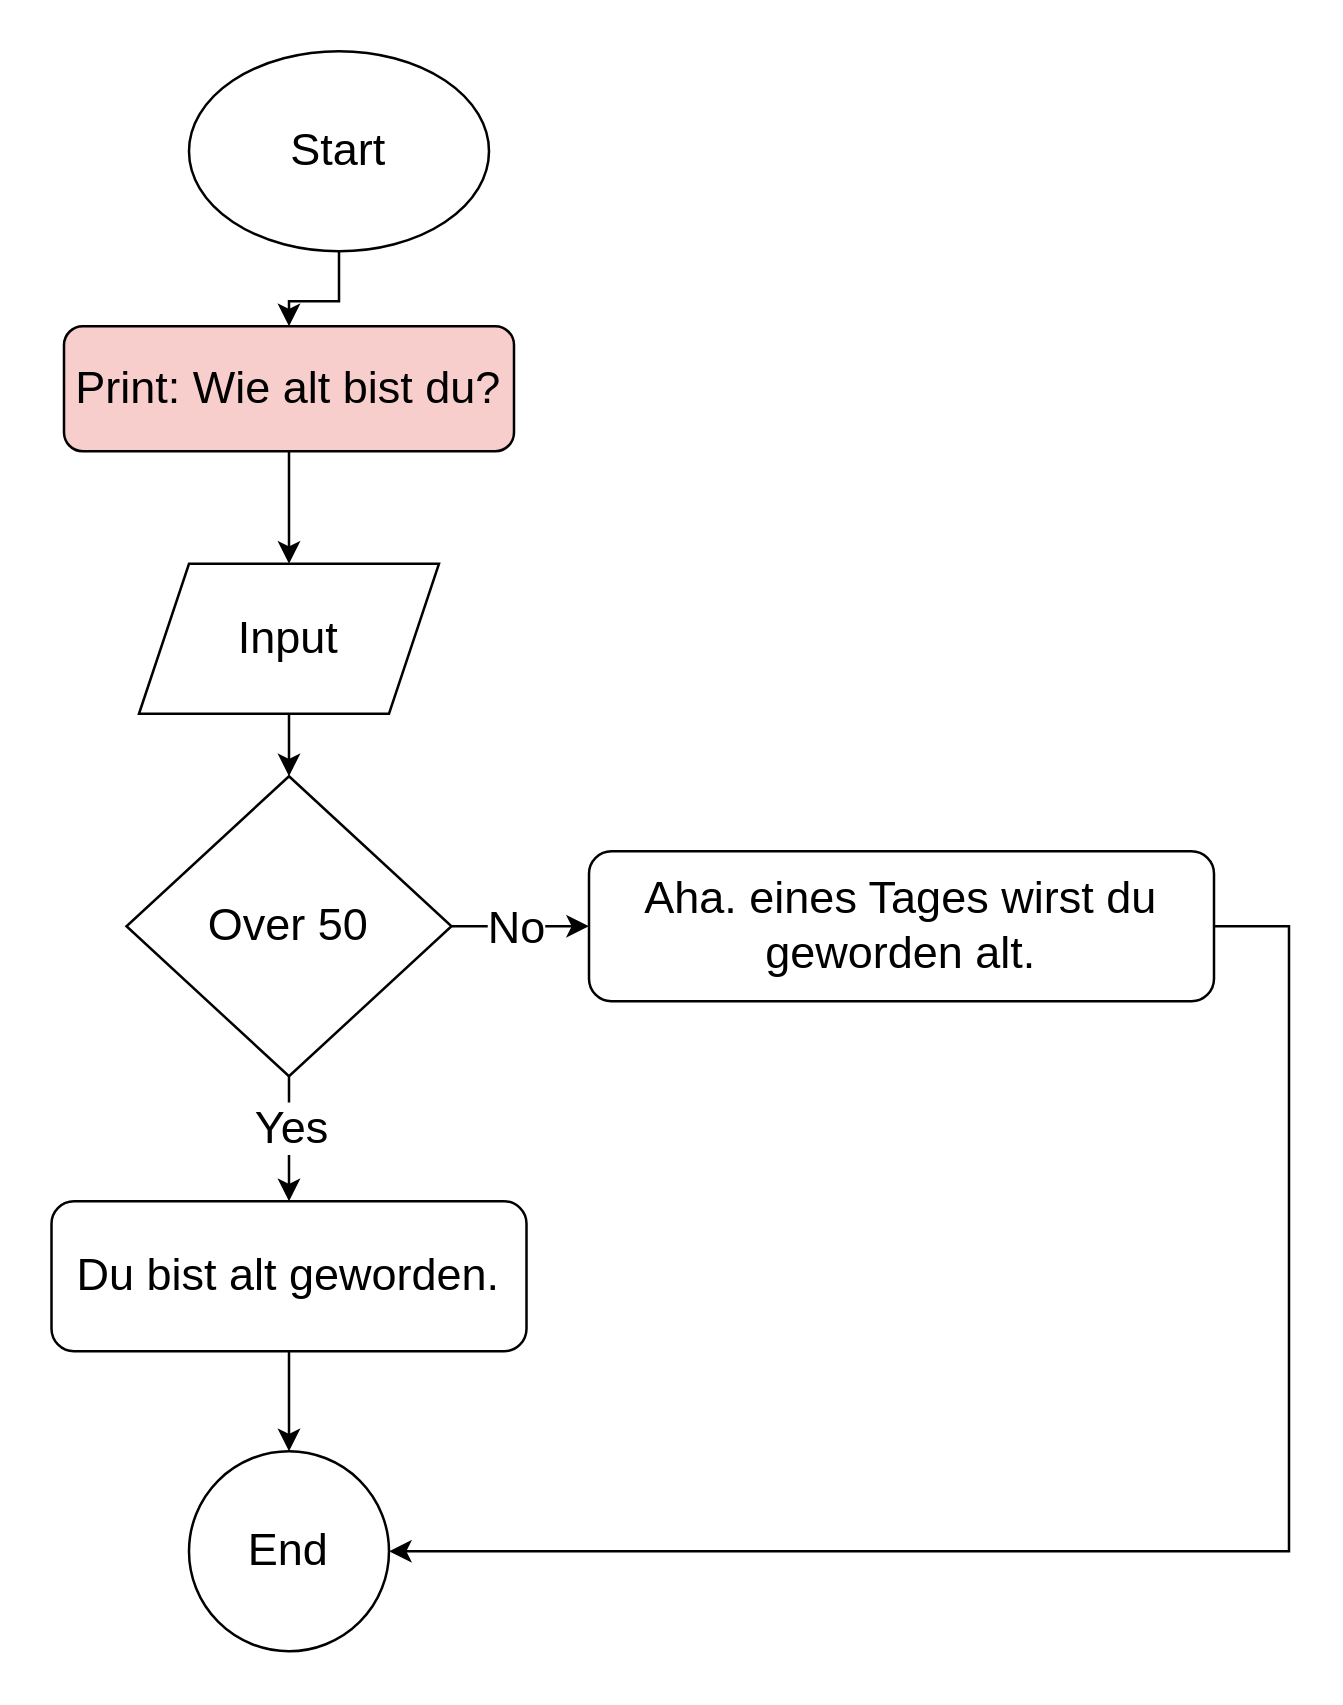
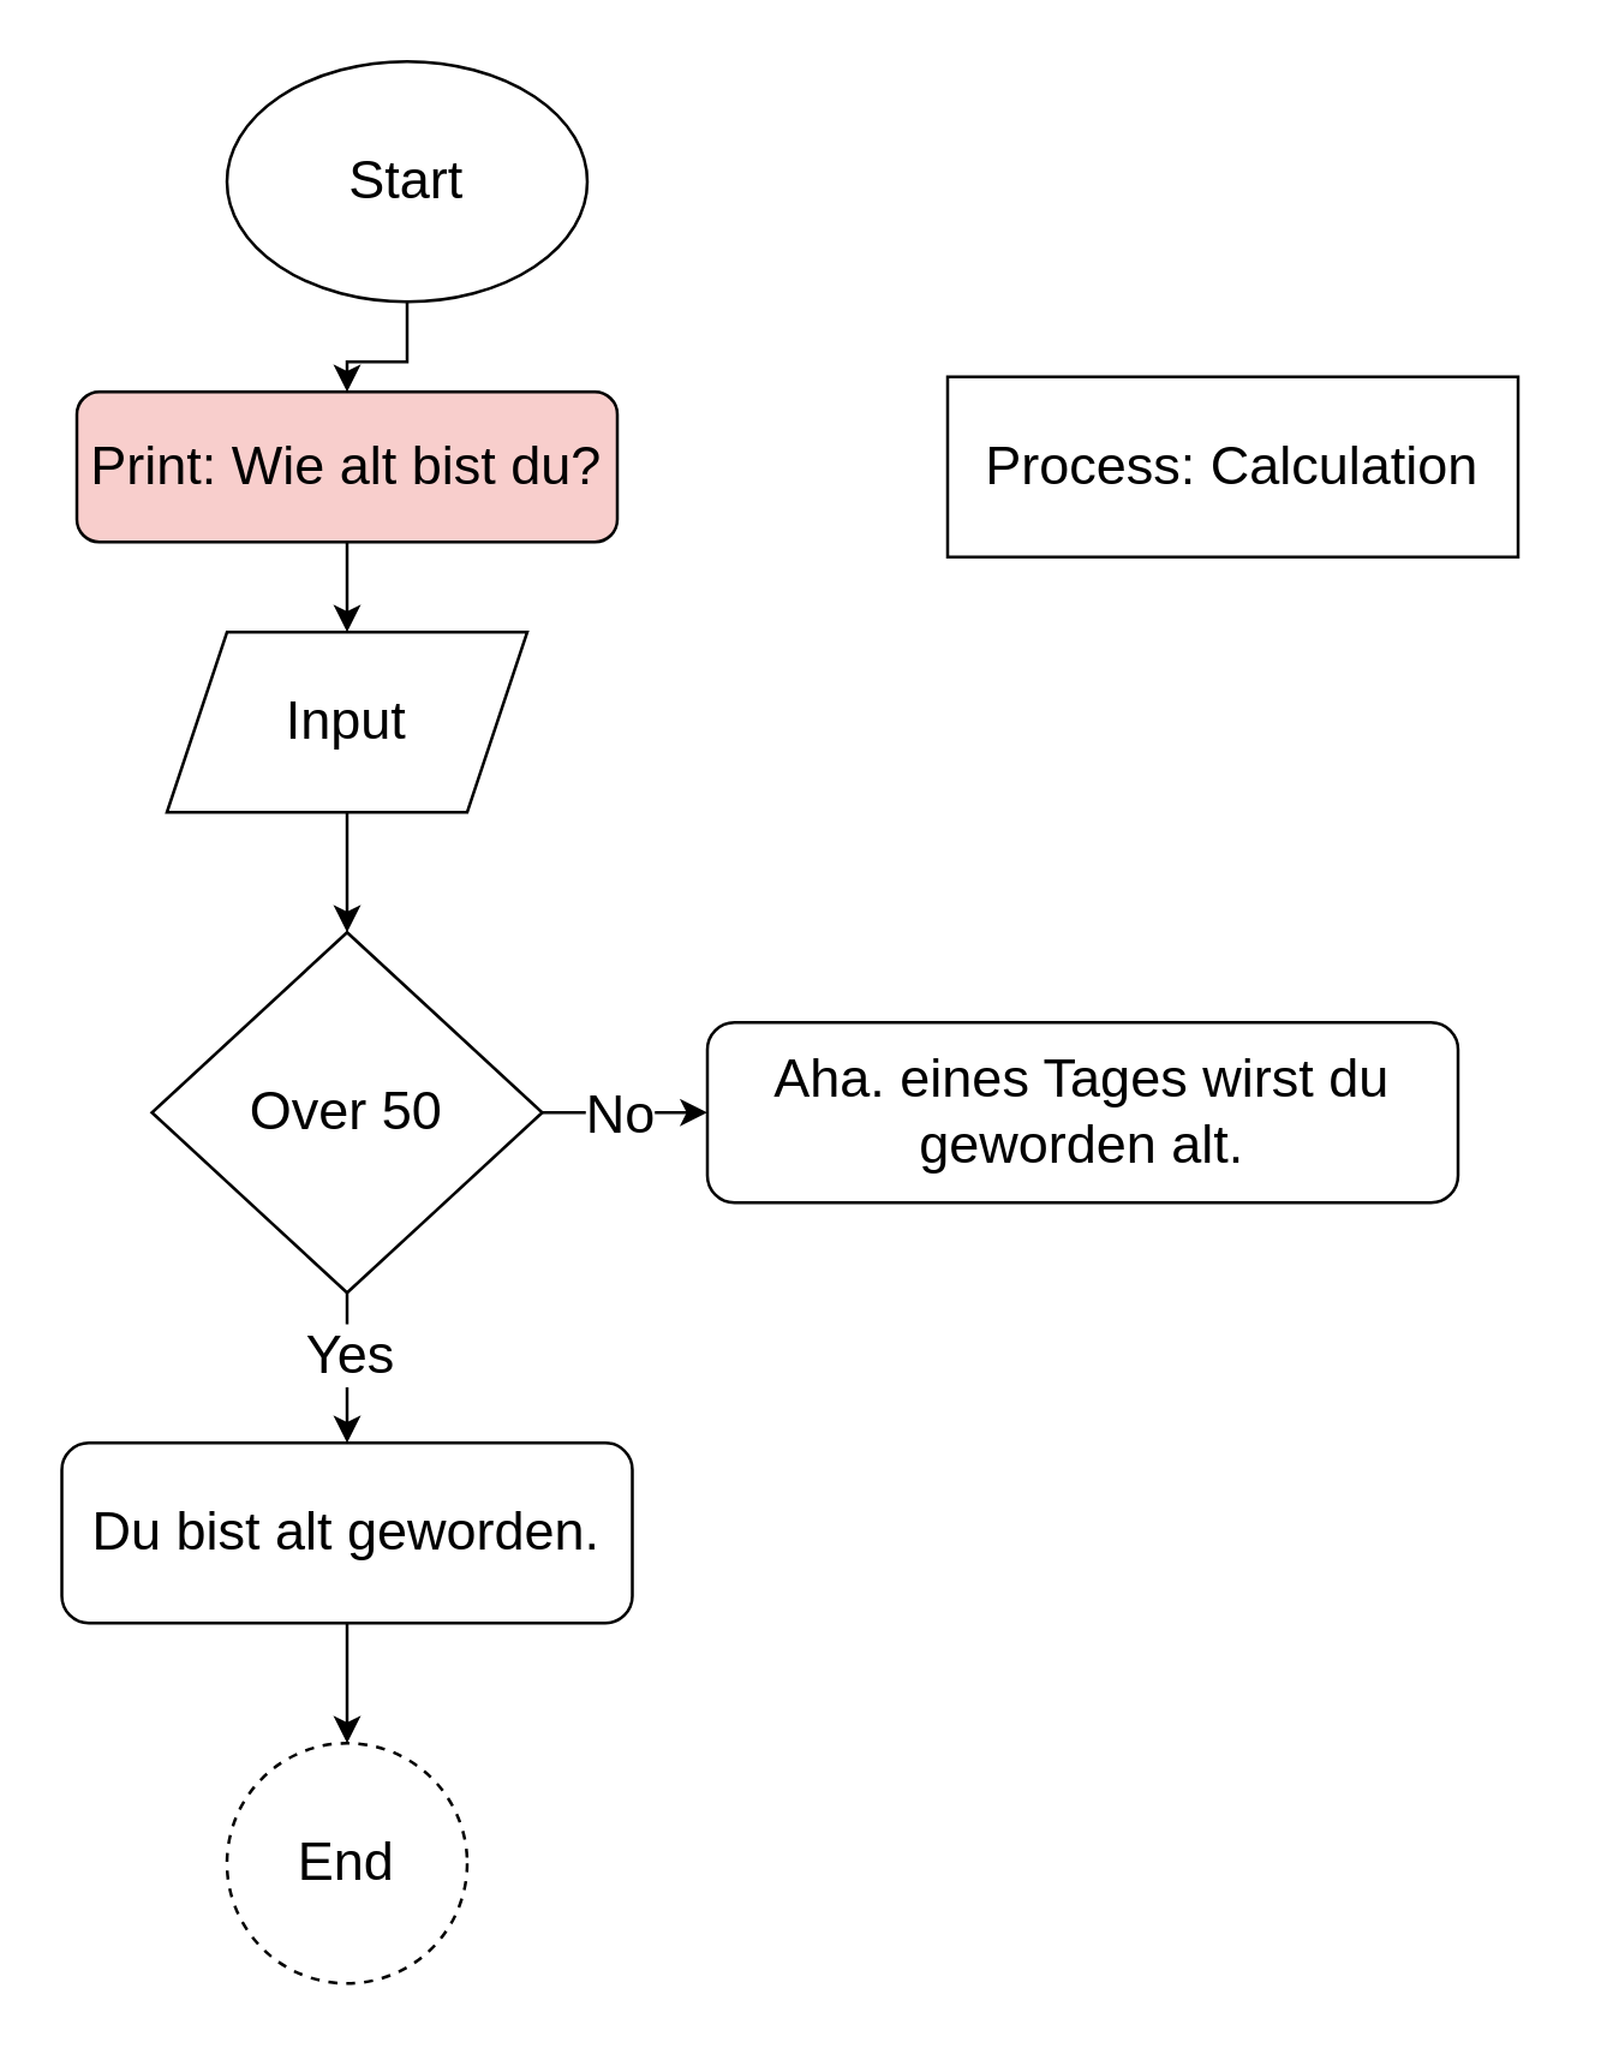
  <mxCell id="0" />
  <mxCell id="1" parent="0" />
  <mxCell id="2" style="edgeStyle=orthogonalEdgeStyle;rounded=0;orthogonalLoop=1;jettySize=auto;html=1;" edge="1" parent="1" source="3" target="8"><mxGeometry relative="1" as="geometry" /></mxCell>
  <mxCell id="3" value="&lt;font style=&quot;font-size: 18px;&quot;&gt;Start&lt;/font&gt;" style="ellipse;whiteSpace=wrap;html=1;aspect=fixed;" vertex="1" parent="1"><mxGeometry x="75" y="20" width="120" height="80" as="geometry" /></mxCell>
- <mxCell id="4" value="&lt;font style=&quot;font-size: 18px;&quot;&gt;End&lt;/font&gt;" style="ellipse;whiteSpace=wrap;html=1;aspect=fixed;" vertex="1" parent="1"><mxGeometry x="75" y="580" width="80" height="80" as="geometry" /></mxCell>
+ <mxCell id="4" value="&lt;font style=&quot;font-size: 18px;&quot;&gt;End&lt;/font&gt;" style="ellipse;whiteSpace=wrap;html=1;aspect=fixed;dashed=1;" vertex="1" parent="1"><mxGeometry x="75" y="580" width="80" height="80" as="geometry" /></mxCell>
  <mxCell id="5" value="" style="edgeStyle=orthogonalEdgeStyle;rounded=0;orthogonalLoop=1;jettySize=auto;html=1;" edge="1" parent="1" source="6" target="14"><mxGeometry relative="1" as="geometry" /></mxCell>
- <mxCell id="6" value="&lt;font style=&quot;font-size: 18px;&quot;&gt;Input&lt;/font&gt;" style="shape=parallelogram;perimeter=parallelogramPerimeter;whiteSpace=wrap;html=1;fixedSize=1;" vertex="1" parent="1"><mxGeometry x="55" y="225" width="120" height="60" as="geometry" /></mxCell>
+ <mxCell id="6" value="&lt;font style=&quot;font-size: 18px;&quot;&gt;Input&lt;/font&gt;" style="shape=parallelogram;perimeter=parallelogramPerimeter;whiteSpace=wrap;html=1;fixedSize=1;" vertex="1" parent="1"><mxGeometry x="55" y="210" width="120" height="60" as="geometry" /></mxCell>
  <mxCell id="7" style="edgeStyle=orthogonalEdgeStyle;rounded=0;orthogonalLoop=1;jettySize=auto;html=1;entryX=0.5;entryY=0;entryDx=0;entryDy=0;" edge="1" parent="1" source="8" target="6"><mxGeometry relative="1" as="geometry" /></mxCell>
  <mxCell id="8" value="&lt;font style=&quot;font-size: 18px;&quot;&gt;Print: Wie alt bist du?&lt;/font&gt;" style="rounded=1;whiteSpace=wrap;html=1;fillColor=#f8cecc;" vertex="1" parent="1"><mxGeometry x="25" y="130" width="180" height="50" as="geometry" /></mxCell>
+ <mxCell id="9" value="&lt;font style=&quot;font-size: 18px;&quot;&gt;Process: Calculation&lt;/font&gt;" style="rounded=0;whiteSpace=wrap;html=1;" vertex="1" parent="1"><mxGeometry x="315" y="125" width="190" height="60" as="geometry" /></mxCell>
  <mxCell id="10" value="" style="edgeStyle=orthogonalEdgeStyle;rounded=0;orthogonalLoop=1;jettySize=auto;html=1;" edge="1" parent="1" source="14" target="16"><mxGeometry relative="1" as="geometry" /></mxCell>
  <mxCell id="11" value="&lt;font style=&quot;font-size: 18px;&quot;&gt;Yes&lt;/font&gt;" style="edgeLabel;html=1;align=center;verticalAlign=middle;resizable=0;points=[];" vertex="1" connectable="0" parent="10"><mxGeometry x="-0.114" y="3" relative="1" as="geometry"><mxPoint x="-3" y="-2" as="offset" /></mxGeometry></mxCell>
  <mxCell id="12" value="" style="edgeStyle=orthogonalEdgeStyle;rounded=0;orthogonalLoop=1;jettySize=auto;html=1;" edge="1" parent="1" source="14" target="18"><mxGeometry relative="1" as="geometry" /></mxCell>
  <mxCell id="13" value="&lt;font style=&quot;font-size: 18px;&quot;&gt;No&lt;/font&gt;" style="edgeLabel;html=1;align=center;verticalAlign=middle;resizable=0;points=[];" vertex="1" connectable="0" parent="12"><mxGeometry x="-0.032" relative="1" as="geometry"><mxPoint x="-2" as="offset" /></mxGeometry></mxCell>
  <mxCell id="14" value="&lt;div&gt;&lt;font style=&quot;font-size: 18px;&quot;&gt;Over 50&lt;/font&gt;&lt;/div&gt;" style="rhombus;whiteSpace=wrap;html=1;" vertex="1" parent="1"><mxGeometry x="50" y="310" width="130" height="120" as="geometry" /></mxCell>
  <mxCell id="15" value="" style="edgeStyle=orthogonalEdgeStyle;rounded=0;orthogonalLoop=1;jettySize=auto;html=1;" edge="1" parent="1" source="16" target="4"><mxGeometry relative="1" as="geometry" /></mxCell>
  <mxCell id="16" value="&lt;font style=&quot;font-size: 18px;&quot;&gt;Du bist alt geworden.&lt;/font&gt;" style="rounded=1;whiteSpace=wrap;html=1;" vertex="1" parent="1"><mxGeometry x="20" y="480" width="190" height="60" as="geometry" /></mxCell>
- <mxCell id="17" style="edgeStyle=orthogonalEdgeStyle;rounded=0;orthogonalLoop=1;jettySize=auto;html=1;entryX=1;entryY=0.5;entryDx=0;entryDy=0;" edge="1" parent="1" source="18" target="4"><mxGeometry relative="1" as="geometry"><Array as="points"><mxPoint x="515" y="370" /><mxPoint x="515" y="620" /></Array></mxGeometry></mxCell>
  <mxCell id="18" value="&lt;font style=&quot;font-size: 18px;&quot;&gt;Aha. eines Tages wirst du geworden alt.&lt;/font&gt;" style="rounded=1;whiteSpace=wrap;html=1;" vertex="1" parent="1"><mxGeometry x="235" y="340" width="250" height="60" as="geometry" /></mxCell>
